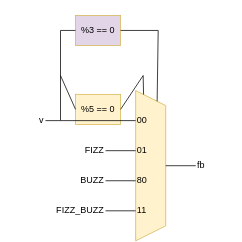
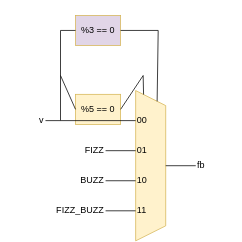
  <mxCell id="0" />
  <mxCell id="1" parent="0" />
  <mxCell id="2" value="%3 == 0" style="rounded=0;whiteSpace=wrap;html=1;fillColor=#e1d5e7;strokeColor=#d6b656;" vertex="1" parent="1"><mxGeometry x="100" y="20" width="60" height="40" as="geometry" /></mxCell>
  <mxCell id="3" value="%5 == 0" style="rounded=0;whiteSpace=wrap;html=1;fillColor=#fff2cc;strokeColor=#d6b656;" vertex="1" parent="1"><mxGeometry x="100" y="125" width="60" height="40" as="geometry" /></mxCell>
  <mxCell id="4" value="" style="shape=trapezoid;perimeter=trapezoidPerimeter;whiteSpace=wrap;html=1;fixedSize=1;rotation=90;fillColor=#fff2cc;strokeColor=#d6b656;" vertex="1" parent="1"><mxGeometry x="100" y="200" width="200" height="40" as="geometry" /></mxCell>
  <mxCell id="5" value="" style="endArrow=none;html=1;rounded=0;entryX=0;entryY=0.75;entryDx=0;entryDy=0;exitX=1;exitY=0.5;exitDx=0;exitDy=0;" edge="1" parent="1" source="3" target="4"><mxGeometry width="50" height="50" relative="1" as="geometry"><mxPoint x="140" y="140" as="sourcePoint" /><mxPoint x="190" y="90" as="targetPoint" /><Array as="points"><mxPoint x="190" y="100" /></Array></mxGeometry></mxCell>
  <mxCell id="6" value="" style="endArrow=none;html=1;rounded=0;entryX=0;entryY=0.25;entryDx=0;entryDy=0;exitX=1;exitY=0.5;exitDx=0;exitDy=0;" edge="1" parent="1" source="2" target="4"><mxGeometry width="50" height="50" relative="1" as="geometry"><mxPoint x="170" y="110" as="sourcePoint" /><mxPoint x="201" y="135" as="targetPoint" /><Array as="points"><mxPoint x="210" y="40" /></Array></mxGeometry></mxCell>
  <mxCell id="7" value="" style="endArrow=none;html=1;rounded=0;exitX=0;exitY=0.5;exitDx=0;exitDy=0;" edge="1" parent="1" source="2"><mxGeometry width="50" height="50" relative="1" as="geometry"><mxPoint x="140" y="160" as="sourcePoint" /><mxPoint x="180" y="160" as="targetPoint" /><Array as="points"><mxPoint x="80" y="40" /><mxPoint x="80" y="160" /></Array></mxGeometry></mxCell>
  <mxCell id="8" value="" style="endArrow=none;html=1;rounded=0;" edge="1" parent="1"><mxGeometry width="50" height="50" relative="1" as="geometry"><mxPoint x="140" y="200" as="sourcePoint" /><mxPoint x="180" y="200" as="targetPoint" /></mxGeometry></mxCell>
  <mxCell id="9" value="" style="endArrow=none;html=1;rounded=0;" edge="1" parent="1"><mxGeometry width="50" height="50" relative="1" as="geometry"><mxPoint x="140" y="240" as="sourcePoint" /><mxPoint x="180" y="240" as="targetPoint" /></mxGeometry></mxCell>
  <mxCell id="10" value="" style="endArrow=none;html=1;rounded=0;" edge="1" parent="1"><mxGeometry width="50" height="50" relative="1" as="geometry"><mxPoint x="140" y="280" as="sourcePoint" /><mxPoint x="180" y="280" as="targetPoint" /></mxGeometry></mxCell>
  <mxCell id="11" value="" style="endArrow=none;html=1;rounded=0;entryX=0;entryY=0.5;entryDx=0;entryDy=0;" edge="1" parent="1" target="3"><mxGeometry width="50" height="50" relative="1" as="geometry"><mxPoint x="80" y="100" as="sourcePoint" /><mxPoint x="160" y="140" as="targetPoint" /></mxGeometry></mxCell>
  <mxCell id="12" value="" style="endArrow=none;html=1;rounded=0;entryX=0;entryY=0.5;entryDx=0;entryDy=0;" edge="1" parent="1"><mxGeometry width="50" height="50" relative="1" as="geometry"><mxPoint x="60" y="160" as="sourcePoint" /><mxPoint x="80" y="160" as="targetPoint" /></mxGeometry></mxCell>
  <mxCell id="13" value="" style="endArrow=none;html=1;rounded=0;" edge="1" parent="1"><mxGeometry width="50" height="50" relative="1" as="geometry"><mxPoint x="220" y="220" as="sourcePoint" /><mxPoint x="260" y="220" as="targetPoint" /></mxGeometry></mxCell>
  <mxCell id="14" value="FIZZ" style="text;html=1;strokeColor=none;fillColor=none;align=right;verticalAlign=middle;whiteSpace=wrap;rounded=0;" vertex="1" parent="1"><mxGeometry x="100" y="190" width="40" height="20" as="geometry" /></mxCell>
  <mxCell id="15" value="BUZZ" style="text;html=1;strokeColor=none;fillColor=none;align=right;verticalAlign=middle;whiteSpace=wrap;rounded=0;" vertex="1" parent="1"><mxGeometry x="100" y="230" width="40" height="20" as="geometry" /></mxCell>
  <mxCell id="16" value="FIZZ_BUZZ" style="text;html=1;strokeColor=none;fillColor=none;align=right;verticalAlign=middle;whiteSpace=wrap;rounded=0;" vertex="1" parent="1"><mxGeometry x="60" y="270" width="80" height="20" as="geometry" /></mxCell>
  <mxCell id="17" value="fb" style="text;html=1;strokeColor=none;fillColor=none;align=left;verticalAlign=middle;whiteSpace=wrap;rounded=0;" vertex="1" parent="1"><mxGeometry x="260" y="210" width="40" height="20" as="geometry" /></mxCell>
  <mxCell id="18" value="v" style="text;html=1;strokeColor=none;fillColor=none;align=right;verticalAlign=middle;whiteSpace=wrap;rounded=0;" vertex="1" parent="1"><mxGeometry x="20" y="150" width="40" height="20" as="geometry" /></mxCell>
  <mxCell id="19" value="01" style="text;html=1;strokeColor=none;fillColor=none;align=left;verticalAlign=middle;whiteSpace=wrap;rounded=0;" vertex="1" parent="1"><mxGeometry x="180" y="190" width="40" height="20" as="geometry" /></mxCell>
  <mxCell id="20" value="00" style="text;html=1;strokeColor=none;fillColor=none;align=left;verticalAlign=middle;whiteSpace=wrap;rounded=0;" vertex="1" parent="1"><mxGeometry x="180" y="150" width="40" height="20" as="geometry" /></mxCell>
- <mxCell id="21" value="80" style="text;html=1;strokeColor=none;fillColor=none;align=left;verticalAlign=middle;whiteSpace=wrap;rounded=0;" vertex="1" parent="1"><mxGeometry x="180" y="230" width="40" height="20" as="geometry" /></mxCell>
+ <mxCell id="21" value="10" style="text;html=1;strokeColor=none;fillColor=none;align=left;verticalAlign=middle;whiteSpace=wrap;rounded=0;" vertex="1" parent="1"><mxGeometry x="180" y="230" width="40" height="20" as="geometry" /></mxCell>
  <mxCell id="22" value="11" style="text;html=1;strokeColor=none;fillColor=none;align=left;verticalAlign=middle;whiteSpace=wrap;rounded=0;" vertex="1" parent="1"><mxGeometry x="180" y="270" width="40" height="20" as="geometry" /></mxCell>
